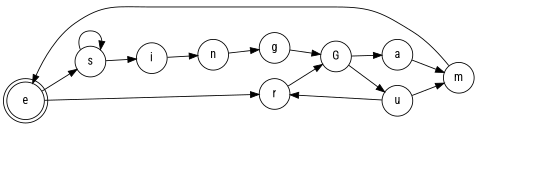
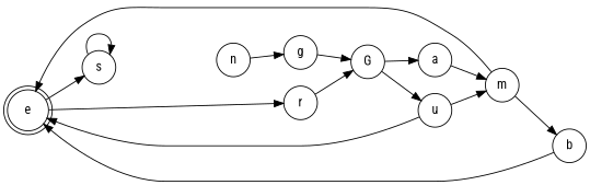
  digraph {
    fontname="Roboto Condensed"
    rankdir=LR
    node [color=black fontname="Roboto Condensed" shape=circle]
    edge [fontname="Roboto Condensed"]
    e [shape=doublecircle]
    r
    s
    G
-   i
    n
    g
    u
    m
+   b
    a
    e -> r
    e -> s
    r -> G
    s -> s
-   s -> i
    G -> u
    G -> a
-   i -> n
    n -> g
    g -> G
-   u -> r
+   u -> e
    u -> m
    m -> e
+   m -> b
+   b -> e
    a -> m
  }
